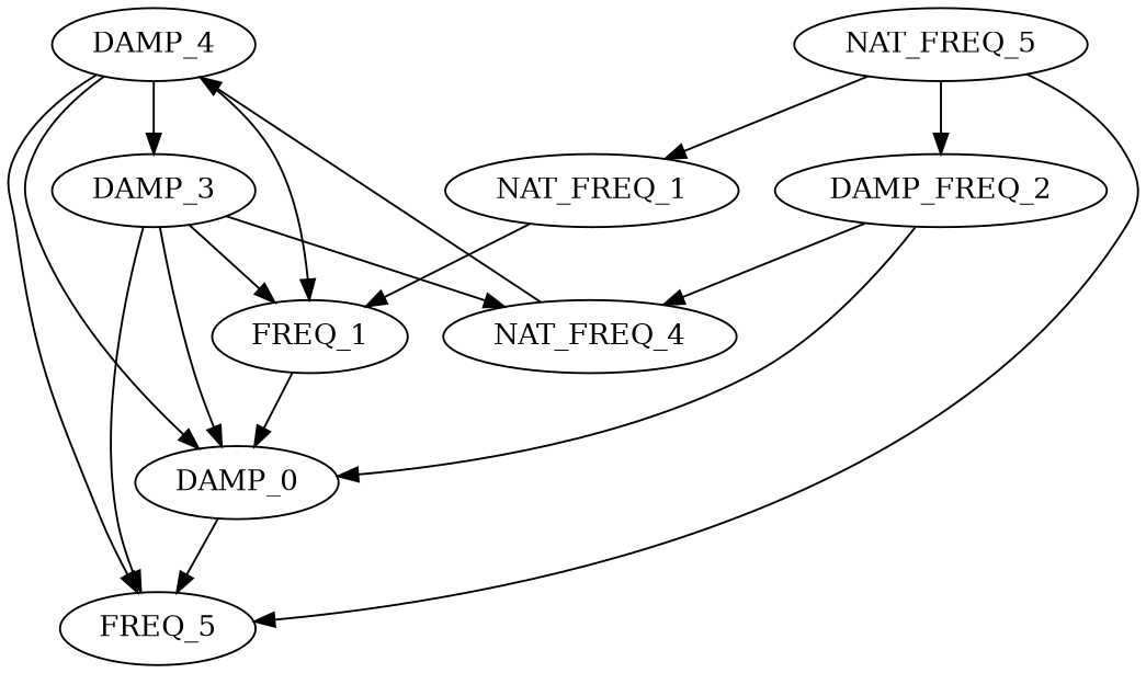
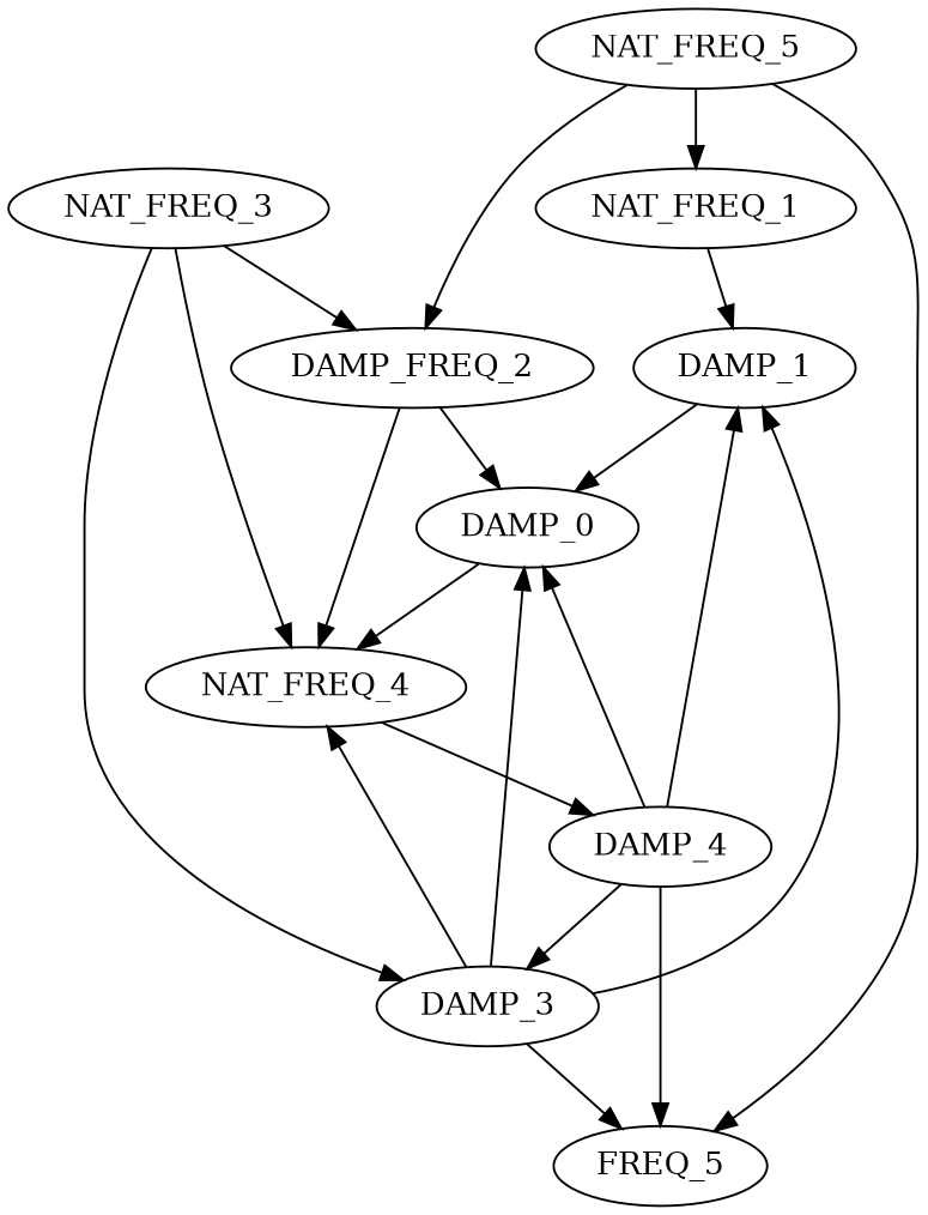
  strict digraph {
    NAT_FREQ_1
-   DAMP_1 [label=FREQ_1]
+   DAMP_1
    NAT_FREQ_4
    DAMP_4
    n5 [label=DAMP_0]
    n6 [label=FREQ_5]
    DAMP_3
    n8 [label=DAMP_FREQ_2]
+   NAT_FREQ_3
    NAT_FREQ_5
    NAT_FREQ_1 -> DAMP_1
    DAMP_1 -> n5
    NAT_FREQ_4 -> DAMP_4
    DAMP_4 -> DAMP_1
    DAMP_4 -> n5
    DAMP_4 -> n6
    DAMP_4 -> DAMP_3
-   n5 -> n6
+   n5 -> NAT_FREQ_4
    DAMP_3 -> DAMP_1
    DAMP_3 -> NAT_FREQ_4
    DAMP_3 -> n5
    DAMP_3 -> n6
    n8 -> NAT_FREQ_4
    n8 -> n5
+   NAT_FREQ_3 -> NAT_FREQ_4
+   NAT_FREQ_3 -> DAMP_3
+   NAT_FREQ_3 -> n8
    NAT_FREQ_5 -> NAT_FREQ_1
    NAT_FREQ_5 -> n6
    NAT_FREQ_5 -> n8
  }
